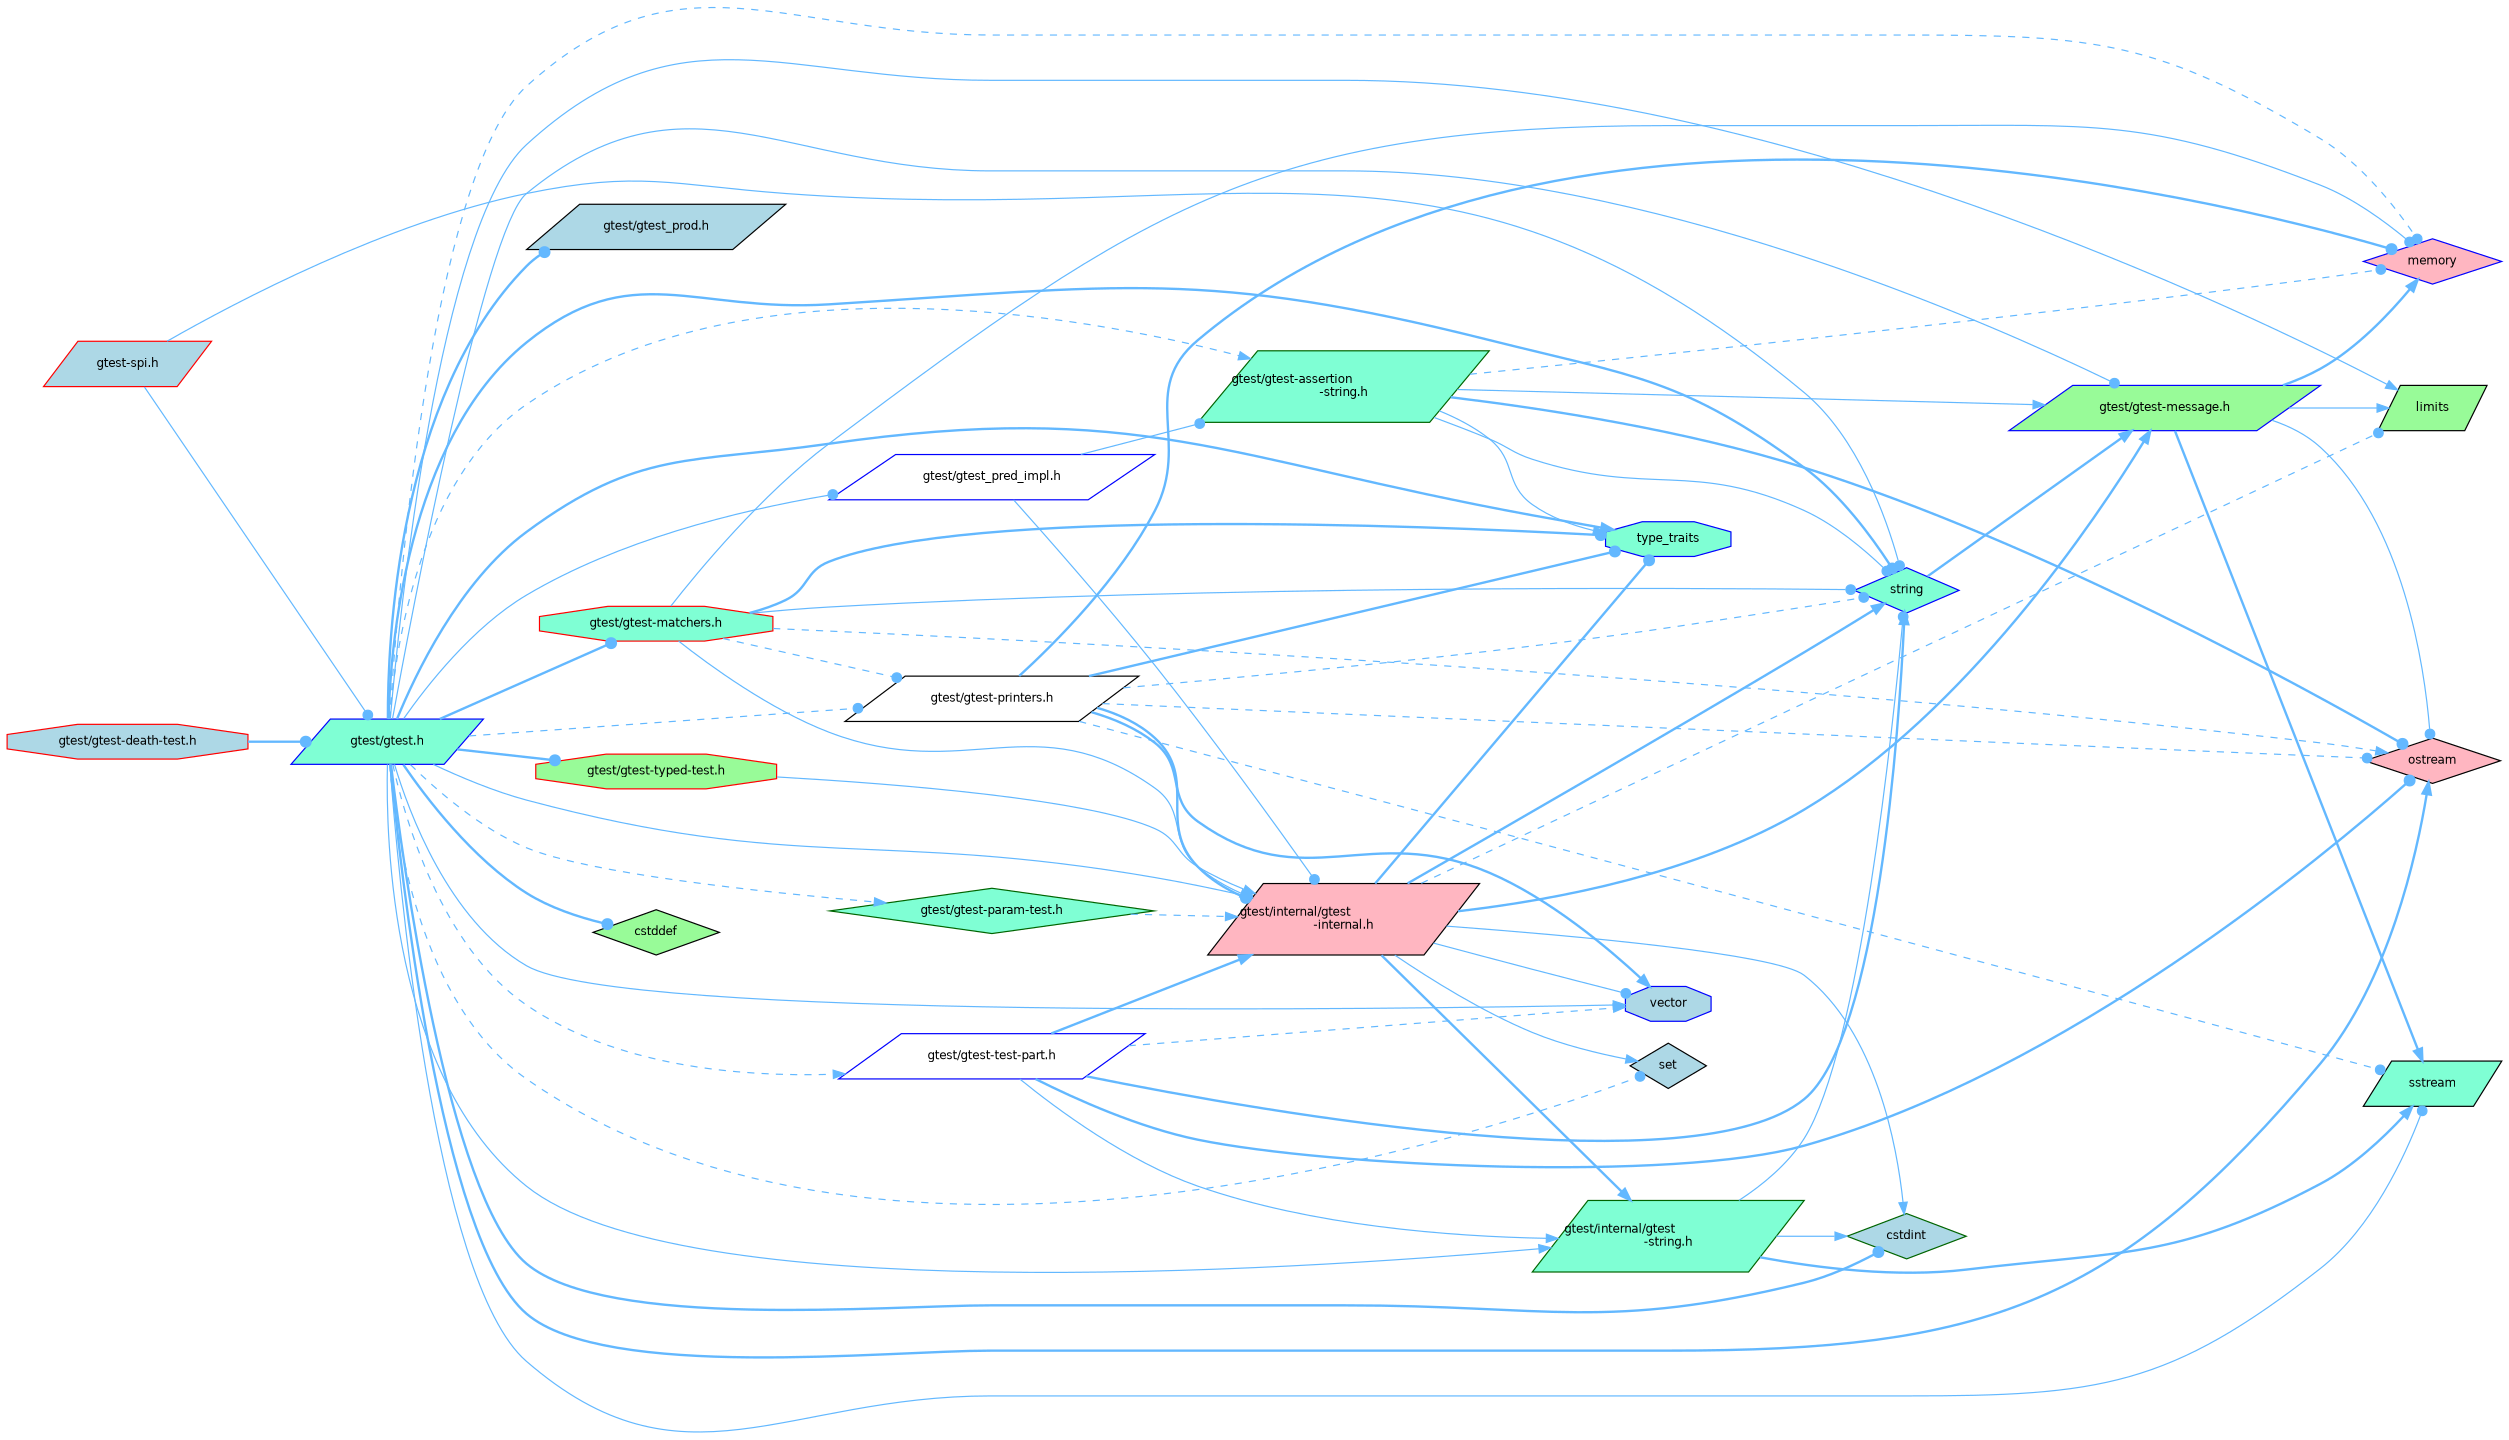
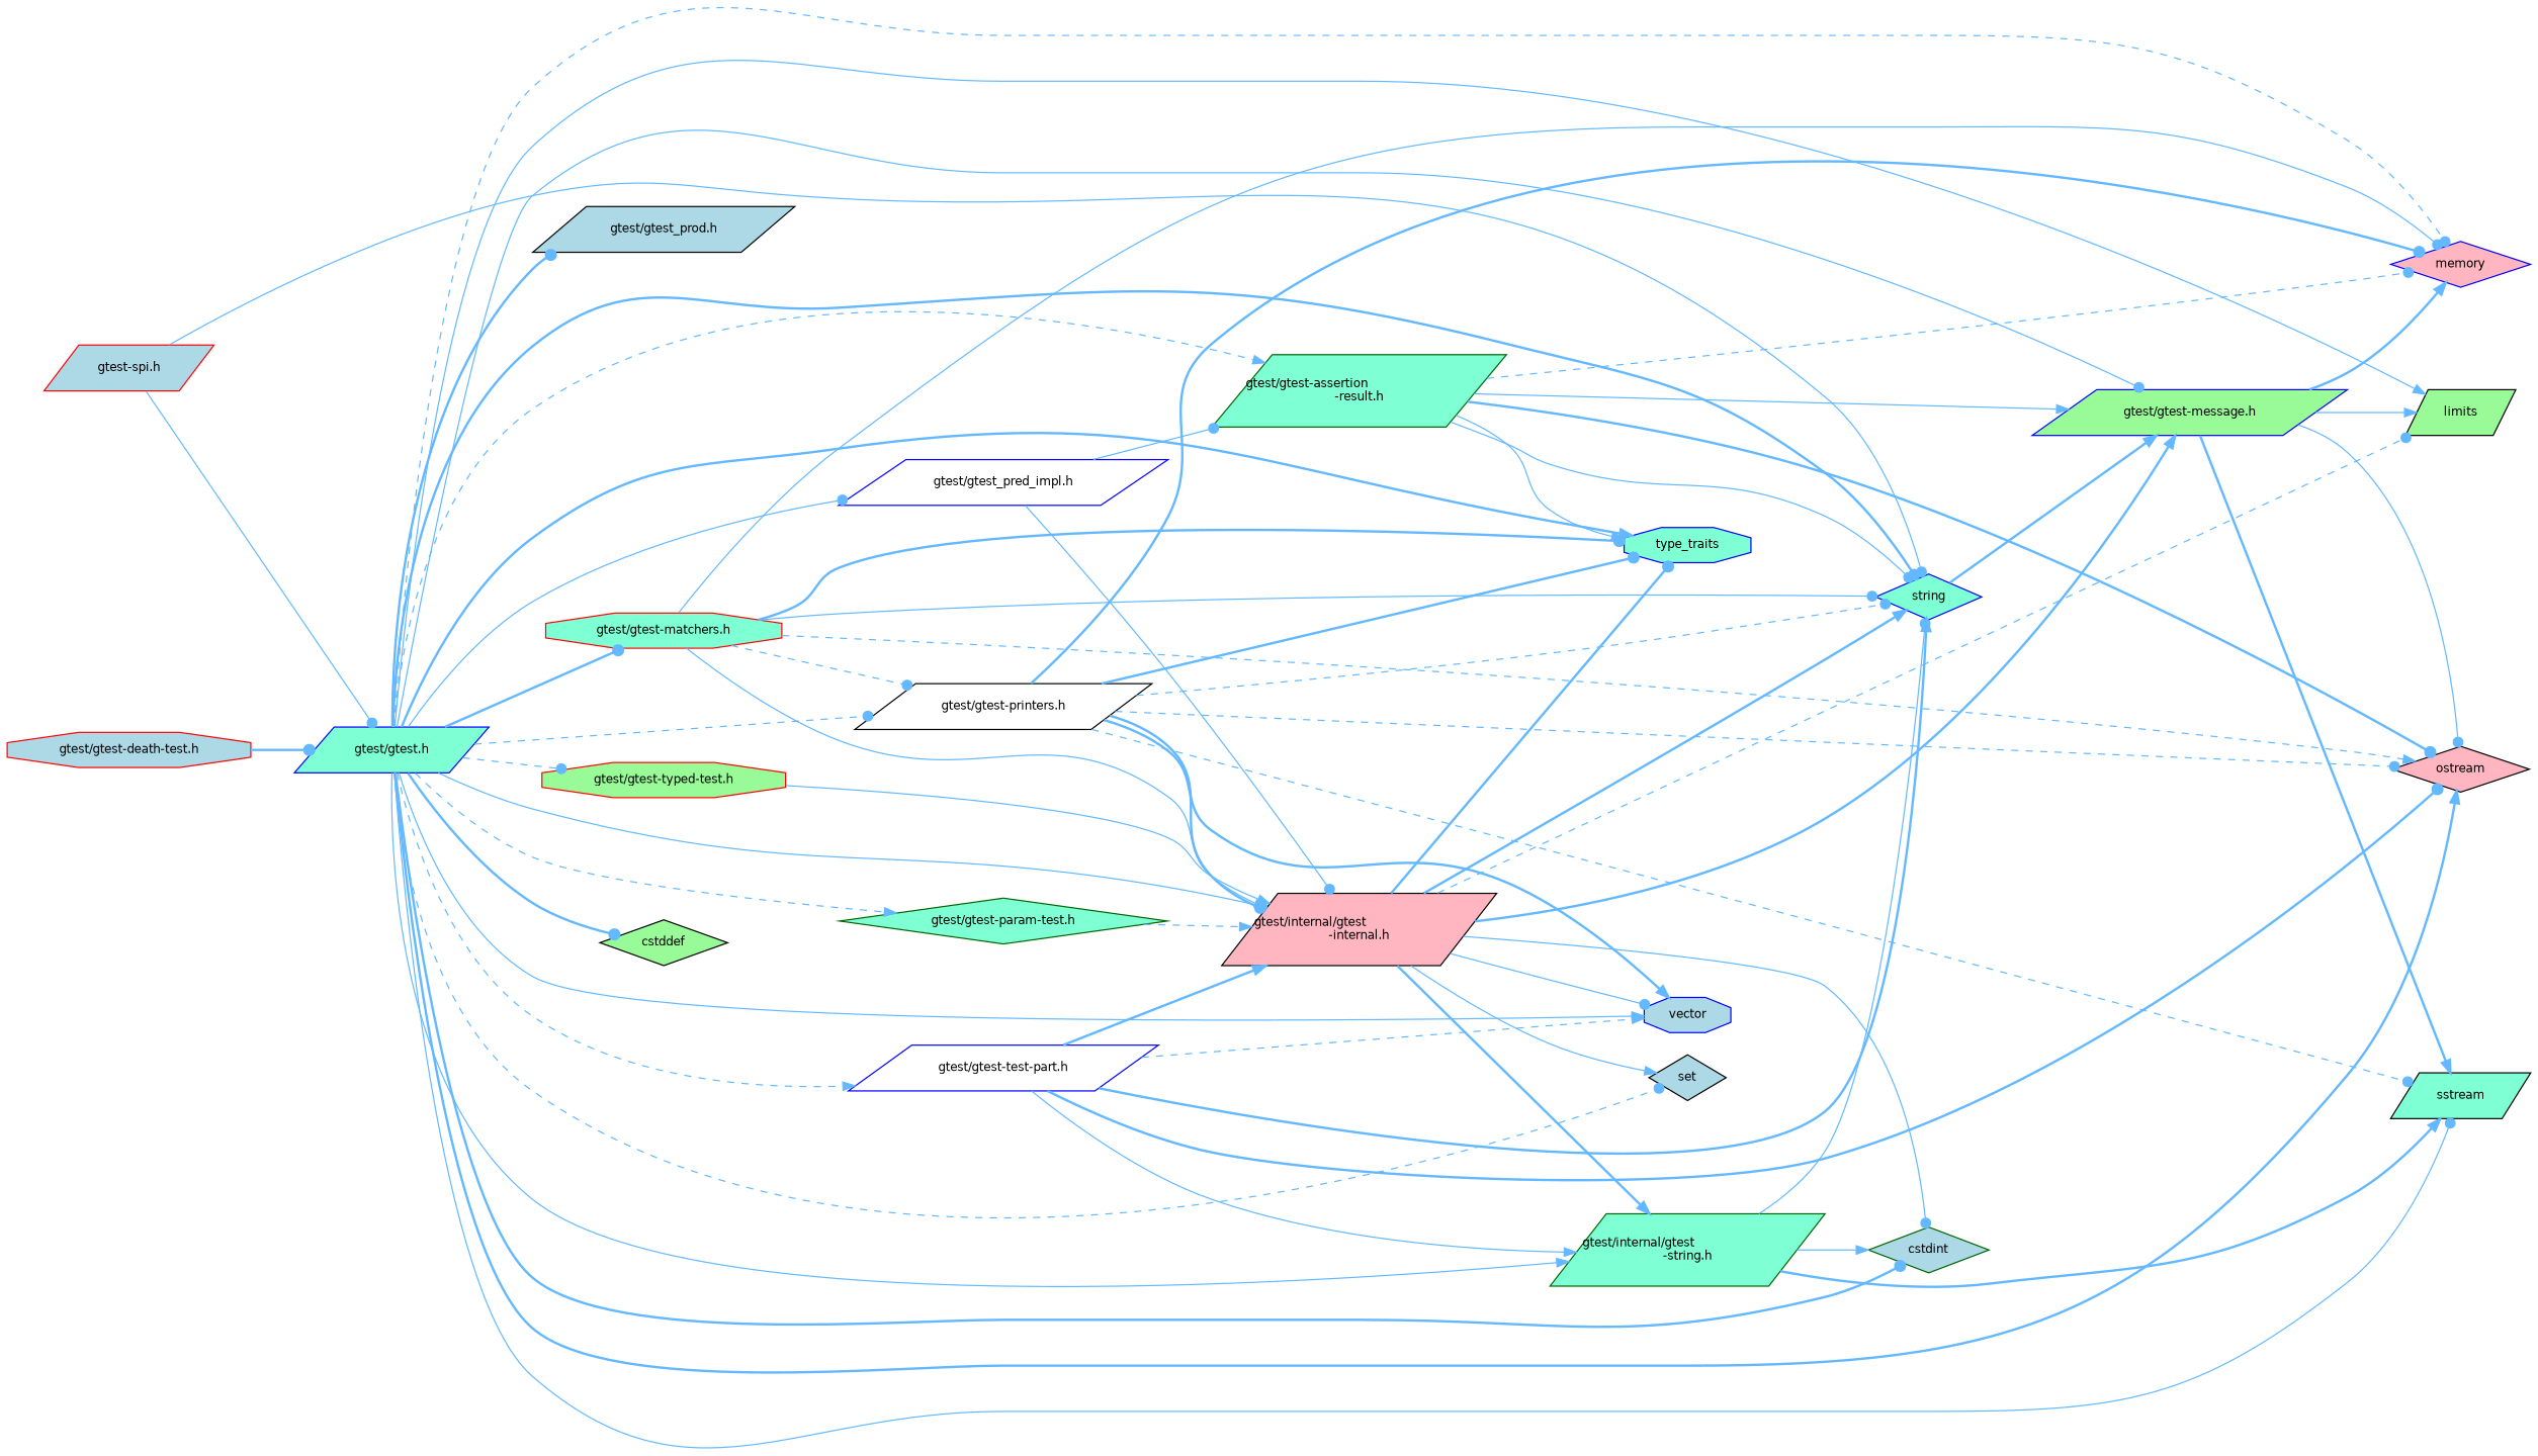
  digraph {
    rankdir=LR
    node [color=blue fillcolor=aquamarine fontname=Helvetica fontsize=10 shape=parallelogram style=filled]
    edge [arrowhead=dot color=steelblue1 fontname=Helvetica fontsize=10 labelfontname=Helvetica labelfontsize=10 style=solid]
    n1 [color=red fillcolor=lightblue fontcolor=black height=0.2 label="gtest-spi.h" width=0.4]
    n2 [height=0.2 label=string shape=diamond width=0.4]
    n3 [height=0.2 label="gtest/gtest.h" width=0.4]
    n4 [fillcolor=palegreen height=0.2 label="gtest/gtest-message.h" width=0.4]
    n5 [color=black fillcolor=palegreen height=0.2 label=cstddef shape=diamond width=0.4]
    n6 [color=darkgreen fillcolor=lightblue height=0.2 label=cstdint shape=diamond width=0.4]
    n7 [color=black fillcolor=palegreen height=0.2 label=limits width=0.4]
    n8 [fillcolor=lightpink height=0.2 label=memory shape=diamond width=0.4]
    n9 [color=black fillcolor=lightpink height=0.2 label=ostream shape=diamond width=0.4]
    n10 [color=black fillcolor=lightblue height=0.2 label=set shape=diamond width=0.4]
    n11 [color=black height=0.2 label=sstream width=0.4]
    n12 [height=0.2 label=type_traits shape=octagon width=0.4]
    n13 [fillcolor=lightblue height=0.2 label=vector shape=octagon width=0.4]
-   n14 [color=darkgreen height=0.2 label="gtest/gtest-assertion\l-string.h" width=0.4]
+   n14 [color=darkgreen height=0.2 label="gtest/gtest-assertion\l-result.h" width=0.4]
    n15 [color=red height=0.2 label="gtest/gtest-matchers.h" shape=octagon width=0.4]
    n16 [color=black fillcolor=white height=0.2 label="gtest/gtest-printers.h" width=0.4]
    n17 [color=black fillcolor=lightpink height=0.2 label="gtest/internal/gtest\l-internal.h" width=0.4]
    n18 [color=darkgreen height=0.2 label="gtest/internal/gtest\l-string.h" width=0.4]
    n19 [color=darkgreen height=0.2 label="gtest/gtest-param-test.h" shape=diamond width=0.4]
    n20 [fillcolor=white height=0.2 label="gtest/gtest-test-part.h" width=0.4]
    n21 [color=red fillcolor=palegreen height=0.2 label="gtest/gtest-typed-test.h" shape=octagon width=0.4]
    n22 [fillcolor=white height=0.2 label="gtest/gtest_pred_impl.h" width=0.4]
    n23 [color=black fillcolor=lightblue height=0.2 label="gtest/gtest_prod.h" width=0.4]
    n24 [color=red fillcolor=lightblue height=0.2 label="gtest/gtest-death-test.h" shape=octagon width=0.4]
    n1 -> n2
    n1 -> n3
    n2 -> n4 [arrowhead=normal style=bold]
    n3 -> n2 [style=bold]
    n3 -> n4
    n3 -> n5 [style=bold]
    n3 -> n6 [style=bold]
    n3 -> n7 [arrowhead=normal]
    n3 -> n8 [style=dashed]
    n3 -> n9 [arrowhead=normal style=bold]
    n3 -> n10 [style=dashed]
    n3 -> n11
    n3 -> n12 [arrowhead=normal style=bold]
    n3 -> n13 [arrowhead=normal]
    n3 -> n14 [arrowhead=normal style=dashed]
    n3 -> n15 [style=bold]
    n3 -> n16 [style=dashed]
    n3 -> n17
    n3 -> n18 [arrowhead=normal]
    n3 -> n19 [arrowhead=normal style=dashed]
    n3 -> n20 [arrowhead=normal style=dashed]
-   n3 -> n21 [style=bold]
+   n3 -> n21 [style=dashed]
    n3 -> n22
    n3 -> n23 [style=bold]
    n4 -> n7 [arrowhead=normal]
    n4 -> n8 [arrowhead=normal style=bold]
    n4 -> n9
    n4 -> n11 [arrowhead=normal style=bold]
    n14 -> n2
    n14 -> n4 [arrowhead=normal]
    n14 -> n8 [style=dashed]
    n14 -> n9 [style=bold]
    n14 -> n12 [arrowhead=normal]
    n15 -> n2
    n15 -> n8
    n15 -> n9 [arrowhead=normal style=dashed]
    n15 -> n12 [style=bold]
    n15 -> n16 [style=dashed]
    n15 -> n17 [arrowhead=normal]
    n16 -> n2 [style=dashed]
    n16 -> n8 [style=bold]
    n16 -> n9 [style=dashed]
    n16 -> n11 [style=dashed]
    n16 -> n12 [style=bold]
    n16 -> n13 [arrowhead=normal style=bold]
    n16 -> n17 [style=bold]
    n17 -> n2 [arrowhead=normal style=bold]
    n17 -> n4 [arrowhead=normal style=bold]
-   n17 -> n6 [arrowhead=normal]
+   n17 -> n6
    n17 -> n7 [style=dashed]
    n17 -> n10 [arrowhead=normal]
    n17 -> n12 [style=bold]
    n17 -> n13
    n17 -> n18 [arrowhead=normal style=bold]
    n18 -> n2
    n18 -> n6 [arrowhead=normal]
    n18 -> n11 [arrowhead=normal style=bold]
    n19 -> n17 [arrowhead=normal style=dashed]
    n20 -> n2 [arrowhead=normal style=bold]
    n20 -> n9 [style=bold]
    n20 -> n13 [arrowhead=normal style=dashed]
    n20 -> n17 [arrowhead=normal style=bold]
    n20 -> n18 [arrowhead=normal]
    n21 -> n17 [arrowhead=normal]
    n22 -> n14
    n22 -> n17
    n24 -> n3 [style=bold]
  }
